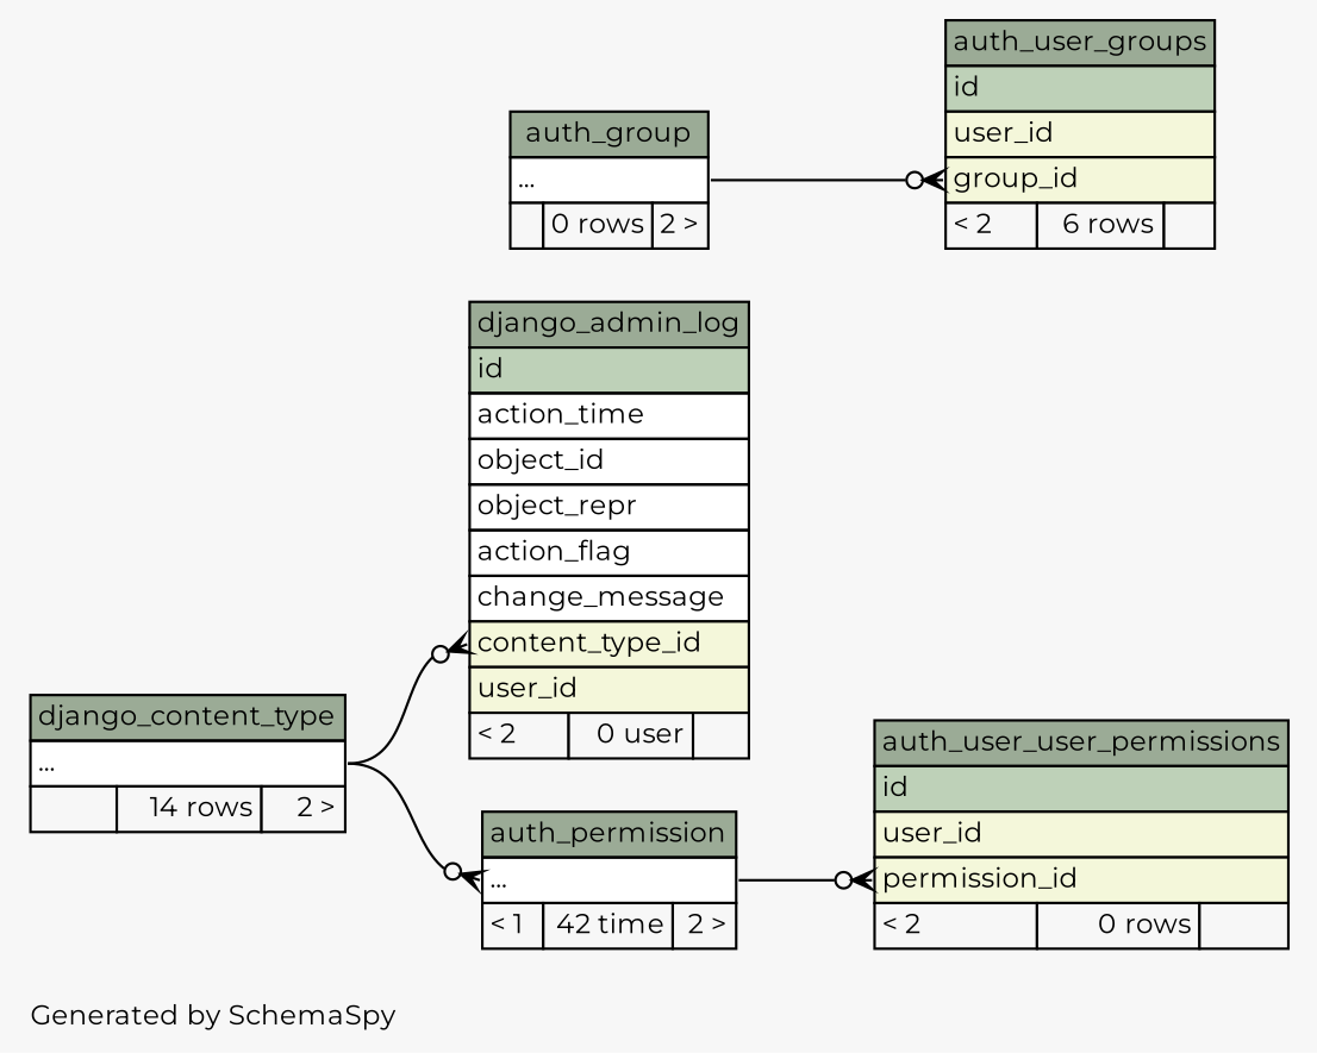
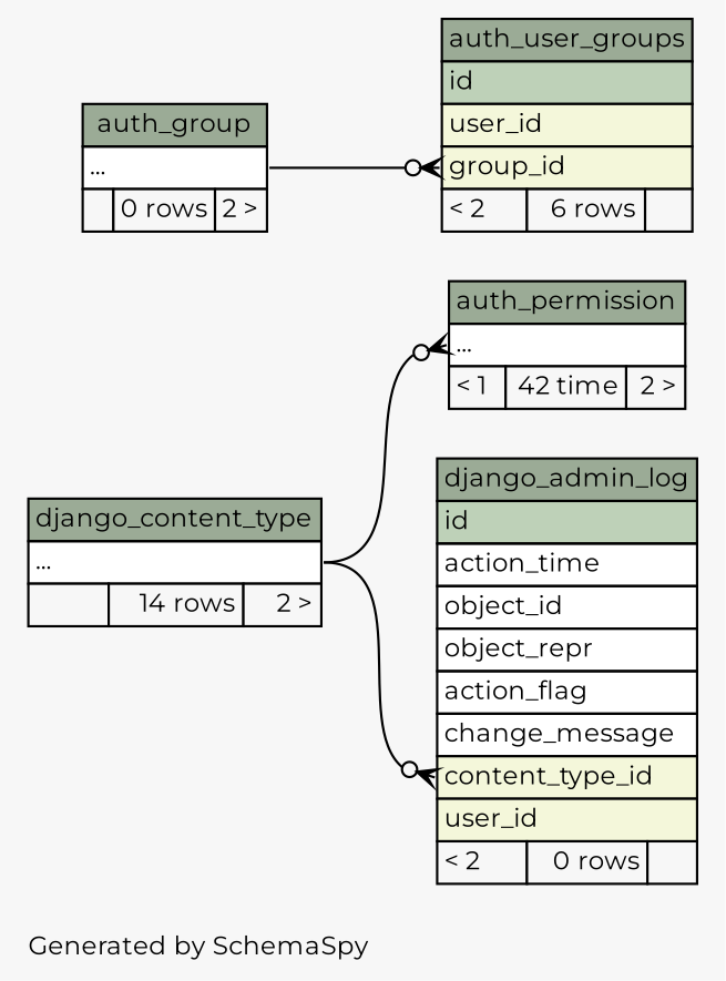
  digraph {
    bgcolor="#f7f7f7"
    fontname=Montserrat
    fontsize=11
    label="\nGenerated by SchemaSpy"
    labeljust=l
    nodesep=0.18
    rankdir=RL
    ranksep=0.46
    node [fontname=Montserrat fontsize=11 shape=plaintext]
    edge [arrowhead=none arrowsize=0.8 arrowtail=crowodot dir=back fontname=Montserrat headport="elipses:e"]
    n1 [label=<     <TABLE BORDER="0" CELLBORDER="1" CELLSPACING="0" BGCOLOR="#ffffff">       <TR><TD COLSPAN="3" BGCOLOR="#9bab96" ALIGN="CENTER">auth_permission</TD></TR>       <TR><TD PORT="elipses" COLSPAN="3" ALIGN="LEFT">...</TD></TR>       <TR><TD ALIGN="LEFT" BGCOLOR="#f7f7f7">&lt; 1</TD><TD ALIGN="RIGHT" BGCOLOR="#f7f7f7">42 time</TD><TD ALIGN="RIGHT" BGCOLOR="#f7f7f7">2 &gt;</TD></TR>     </TABLE>>]
    n2 [label=<     <TABLE BORDER="0" CELLBORDER="1" CELLSPACING="0" BGCOLOR="#ffffff">       <TR><TD COLSPAN="3" BGCOLOR="#9bab96" ALIGN="CENTER">django_content_type</TD></TR>       <TR><TD PORT="elipses" COLSPAN="3" ALIGN="LEFT">...</TD></TR>       <TR><TD ALIGN="LEFT" BGCOLOR="#f7f7f7">  </TD><TD ALIGN="RIGHT" BGCOLOR="#f7f7f7">14 rows</TD><TD ALIGN="RIGHT" BGCOLOR="#f7f7f7">2 &gt;</TD></TR>     </TABLE>>]
    n3 [label=<     <TABLE BORDER="0" CELLBORDER="1" CELLSPACING="0" BGCOLOR="#ffffff">       <TR><TD COLSPAN="3" BGCOLOR="#9bab96" ALIGN="CENTER">auth_user_groups</TD></TR>       <TR><TD PORT="id" COLSPAN="3" BGCOLOR="#bed1b8" ALIGN="LEFT">id</TD></TR>       <TR><TD PORT="user_id" COLSPAN="3" BGCOLOR="#f4f7da" ALIGN="LEFT">user_id</TD></TR>       <TR><TD PORT="group_id" COLSPAN="3" BGCOLOR="#f4f7da" ALIGN="LEFT">group_id</TD></TR>       <TR><TD ALIGN="LEFT" BGCOLOR="#f7f7f7">&lt; 2</TD><TD ALIGN="RIGHT" BGCOLOR="#f7f7f7">6 rows</TD><TD ALIGN="RIGHT" BGCOLOR="#f7f7f7">  </TD></TR>     </TABLE>>]
    n4 [label=<     <TABLE BORDER="0" CELLBORDER="1" CELLSPACING="0" BGCOLOR="#ffffff">       <TR><TD COLSPAN="3" BGCOLOR="#9bab96" ALIGN="CENTER">auth_group</TD></TR>       <TR><TD PORT="elipses" COLSPAN="3" ALIGN="LEFT">...</TD></TR>       <TR><TD ALIGN="LEFT" BGCOLOR="#f7f7f7">  </TD><TD ALIGN="RIGHT" BGCOLOR="#f7f7f7">0 rows</TD><TD ALIGN="RIGHT" BGCOLOR="#f7f7f7">2 &gt;</TD></TR>     </TABLE>>]
-   n5 [label=<     <TABLE BORDER="0" CELLBORDER="1" CELLSPACING="0" BGCOLOR="#ffffff">       <TR><TD COLSPAN="3" BGCOLOR="#9bab96" ALIGN="CENTER">auth_user_user_permissions</TD></TR>       <TR><TD PORT="id" COLSPAN="3" BGCOLOR="#bed1b8" ALIGN="LEFT">id</TD></TR>       <TR><TD PORT="user_id" COLSPAN="3" BGCOLOR="#f4f7da" ALIGN="LEFT">user_id</TD></TR>       <TR><TD PORT="permission_id" COLSPAN="3" BGCOLOR="#f4f7da" ALIGN="LEFT">permission_id</TD></TR>       <TR><TD ALIGN="LEFT" BGCOLOR="#f7f7f7">&lt; 2</TD><TD ALIGN="RIGHT" BGCOLOR="#f7f7f7">0 rows</TD><TD ALIGN="RIGHT" BGCOLOR="#f7f7f7">  </TD></TR>     </TABLE>>]
-   n6 [label=<     <TABLE BORDER="0" CELLBORDER="1" CELLSPACING="0" BGCOLOR="#ffffff">       <TR><TD COLSPAN="3" BGCOLOR="#9bab96" ALIGN="CENTER">django_admin_log</TD></TR>       <TR><TD PORT="id" COLSPAN="3" BGCOLOR="#bed1b8" ALIGN="LEFT">id</TD></TR>       <TR><TD PORT="action_time" COLSPAN="3" ALIGN="LEFT">action_time</TD></TR>       <TR><TD PORT="object_id" COLSPAN="3" ALIGN="LEFT">object_id</TD></TR>       <TR><TD PORT="object_repr" COLSPAN="3" ALIGN="LEFT">object_repr</TD></TR>       <TR><TD PORT="action_flag" COLSPAN="3" ALIGN="LEFT">action_flag</TD></TR>       <TR><TD PORT="change_message" COLSPAN="3" ALIGN="LEFT">change_message</TD></TR>       <TR><TD PORT="content_type_id" COLSPAN="3" BGCOLOR="#f4f7da" ALIGN="LEFT">content_type_id</TD></TR>       <TR><TD PORT="user_id" COLSPAN="3" BGCOLOR="#f4f7da" ALIGN="LEFT">user_id</TD></TR>       <TR><TD ALIGN="LEFT" BGCOLOR="#f7f7f7">&lt; 2</TD><TD ALIGN="RIGHT" BGCOLOR="#f7f7f7">0 user</TD><TD ALIGN="RIGHT" BGCOLOR="#f7f7f7">  </TD></TR>     </TABLE>>]
+   n6 [label=<     <TABLE BORDER="0" CELLBORDER="1" CELLSPACING="0" BGCOLOR="#ffffff">       <TR><TD COLSPAN="3" BGCOLOR="#9bab96" ALIGN="CENTER">django_admin_log</TD></TR>       <TR><TD PORT="id" COLSPAN="3" BGCOLOR="#bed1b8" ALIGN="LEFT">id</TD></TR>       <TR><TD PORT="action_time" COLSPAN="3" ALIGN="LEFT">action_time</TD></TR>       <TR><TD PORT="object_id" COLSPAN="3" ALIGN="LEFT">object_id</TD></TR>       <TR><TD PORT="object_repr" COLSPAN="3" ALIGN="LEFT">object_repr</TD></TR>       <TR><TD PORT="action_flag" COLSPAN="3" ALIGN="LEFT">action_flag</TD></TR>       <TR><TD PORT="change_message" COLSPAN="3" ALIGN="LEFT">change_message</TD></TR>       <TR><TD PORT="content_type_id" COLSPAN="3" BGCOLOR="#f4f7da" ALIGN="LEFT">content_type_id</TD></TR>       <TR><TD PORT="user_id" COLSPAN="3" BGCOLOR="#f4f7da" ALIGN="LEFT">user_id</TD></TR>       <TR><TD ALIGN="LEFT" BGCOLOR="#f7f7f7">&lt; 2</TD><TD ALIGN="RIGHT" BGCOLOR="#f7f7f7">0 rows</TD><TD ALIGN="RIGHT" BGCOLOR="#f7f7f7">  </TD></TR>     </TABLE>>]
    n1 -> n2 [tailport="elipses:w"]
    n3 -> n4 [tailport="group_id:w"]
-   n5 -> n1 [tailport="permission_id:w"]
    n6 -> n2 [tailport="content_type_id:w"]
  }
